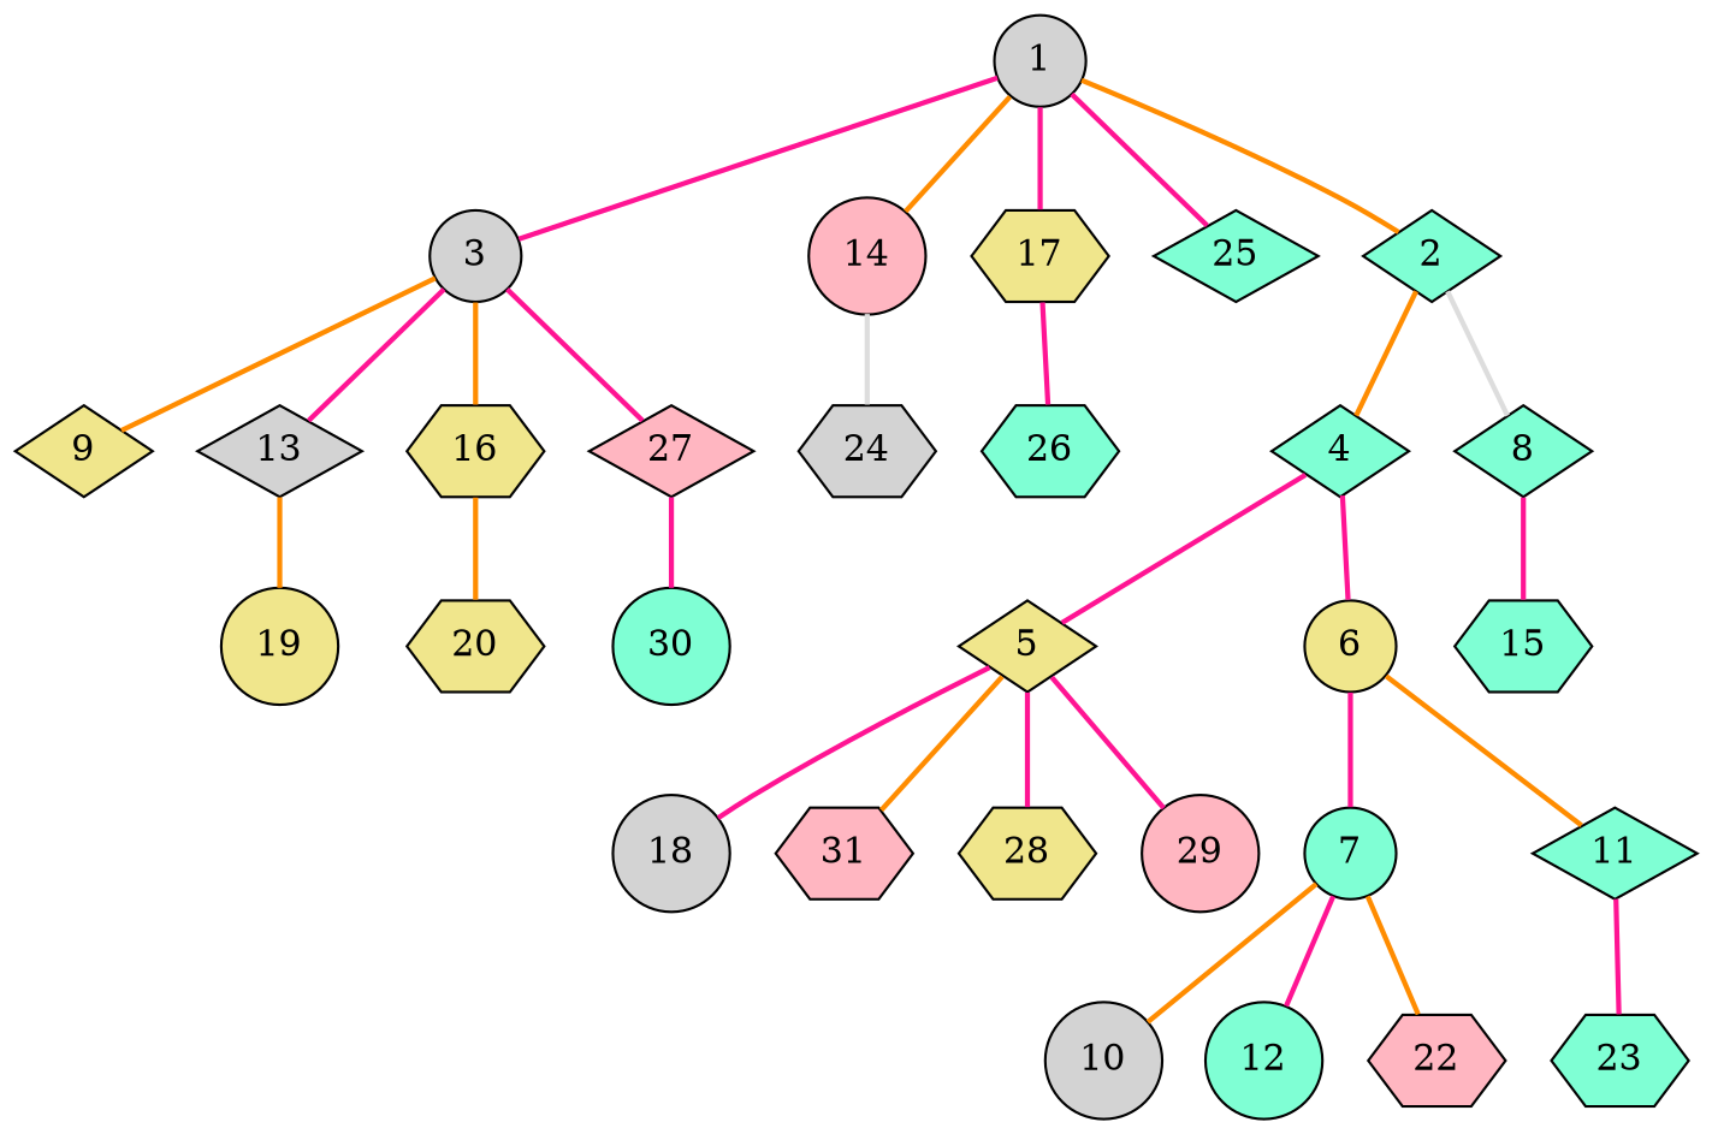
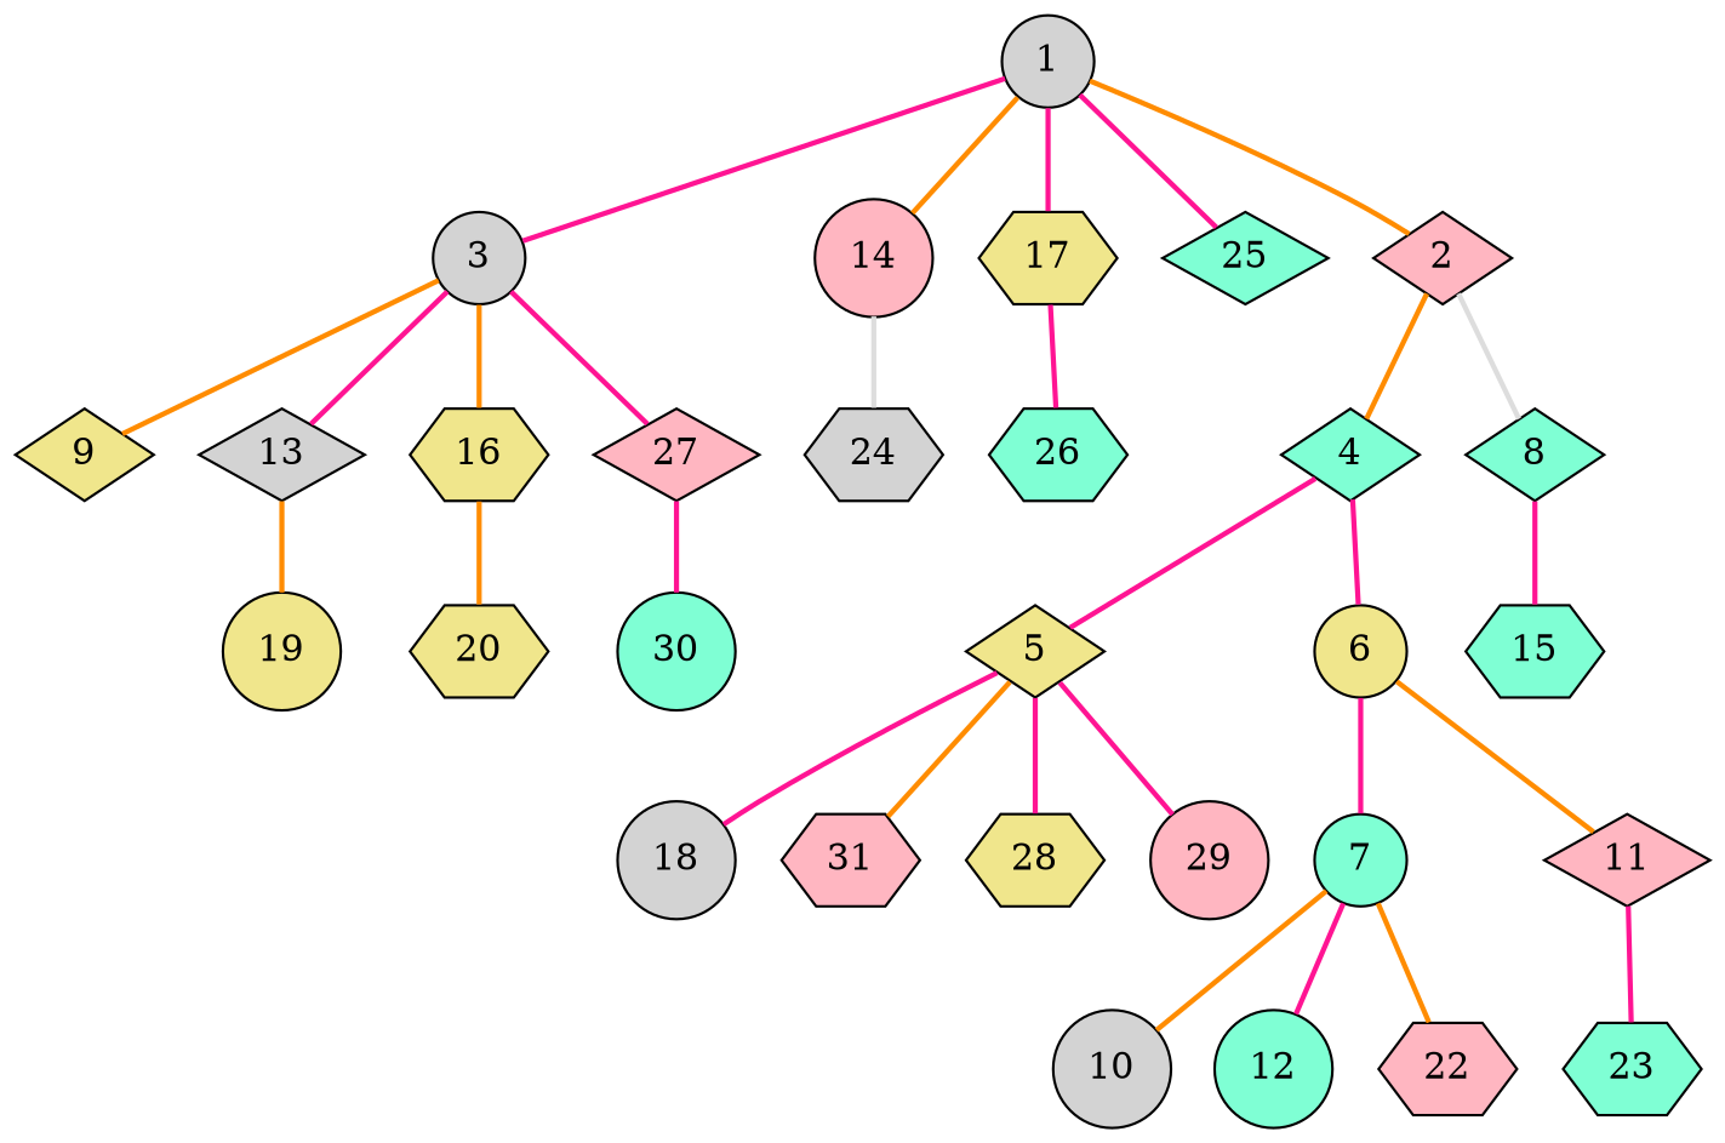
  graph {
    rankdir=BT
    node [fillcolor=aquamarine shape=circle style=filled]
    edge [color=deeppink style=bold]
-   2 [shape=diamond]
+   2 [fillcolor=lightpink shape=diamond]
    1 [fillcolor=lightgrey]
    3 [fillcolor=lightgrey]
    4 [shape=diamond]
    5 [fillcolor=khaki shape=diamond]
    6 [fillcolor=khaki]
    7
    8 [shape=diamond]
    9 [fillcolor=khaki shape=diamond]
    10 [fillcolor=lightgrey]
-   11 [shape=diamond]
+   11 [fillcolor=lightpink shape=diamond]
    12
    13 [fillcolor=lightgrey shape=diamond]
    14 [fillcolor=lightpink]
    15 [shape=hexagon]
    16 [fillcolor=khaki shape=hexagon]
    17 [fillcolor=khaki shape=hexagon]
    18 [fillcolor=lightgrey]
    19 [fillcolor=khaki]
    20 [fillcolor=khaki shape=hexagon]
    n21 [fillcolor=lightpink label=31 shape=hexagon]
    22 [fillcolor=lightpink shape=hexagon]
    23 [shape=hexagon]
    24 [fillcolor=lightgrey shape=hexagon]
    25 [shape=diamond]
    26 [shape=hexagon]
    27 [fillcolor=lightpink shape=diamond]
    28 [fillcolor=khaki shape=hexagon]
    29 [fillcolor=lightpink]
    30
    2 -- 1 [color=darkorange]
    3 -- 1
    4 -- 2 [color=darkorange]
    5 -- 4
    6 -- 4
    7 -- 6
    8 -- 2 [color="#DDDDDD"]
    9 -- 3 [color=darkorange]
    10 -- 7 [color=darkorange]
    11 -- 6 [color=darkorange]
    12 -- 7
    13 -- 3
    14 -- 1 [color=darkorange]
    15 -- 8
    16 -- 3 [color=darkorange]
    17 -- 1
    18 -- 5
    19 -- 13 [color=darkorange]
    20 -- 16 [color=darkorange]
    n21 -- 5 [color=darkorange]
    22 -- 7 [color=darkorange]
    23 -- 11
    24 -- 14 [color="#DDDDDD"]
    25 -- 1
    26 -- 17
    27 -- 3
    28 -- 5
    29 -- 5
    30 -- 27
  }
